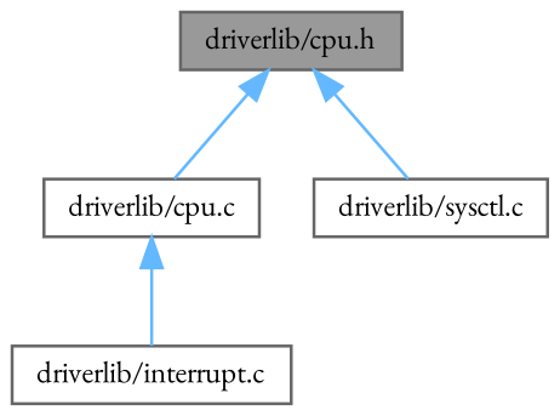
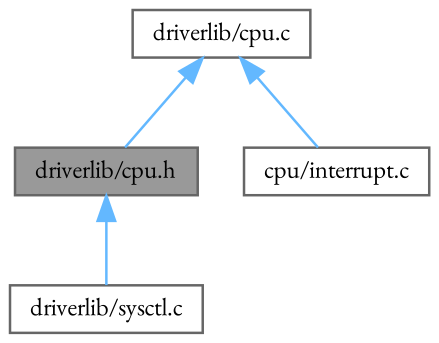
  digraph {
    fontname="EB Garamond"
    node [color=grey40 fillcolor=white fontname="EB Garamond" fontsize=10 shape=box style=filled]
    edge [color=steelblue1 dir=back fontname="EB Garamond" fontsize=10 labelfontname=Helvetica labelfontsize=10 style=solid]
    n1 [color=gray40 fillcolor=grey60 fontcolor=black height=0.2 label="driverlib/cpu.h" width=0.4]
    n2 [height=0.2 label="driverlib/cpu.c" width=0.4]
    n3 [height=0.2 label="driverlib/sysctl.c" width=0.4]
-   n4 [height=0.2 label="driverlib/interrupt.c" width=0.4]
-   n1 -> n2
+   n4 [height=0.2 label="cpu/interrupt.c" width=0.4]
+   n2 -> n1
    n1 -> n3
    n2 -> n4
  }
